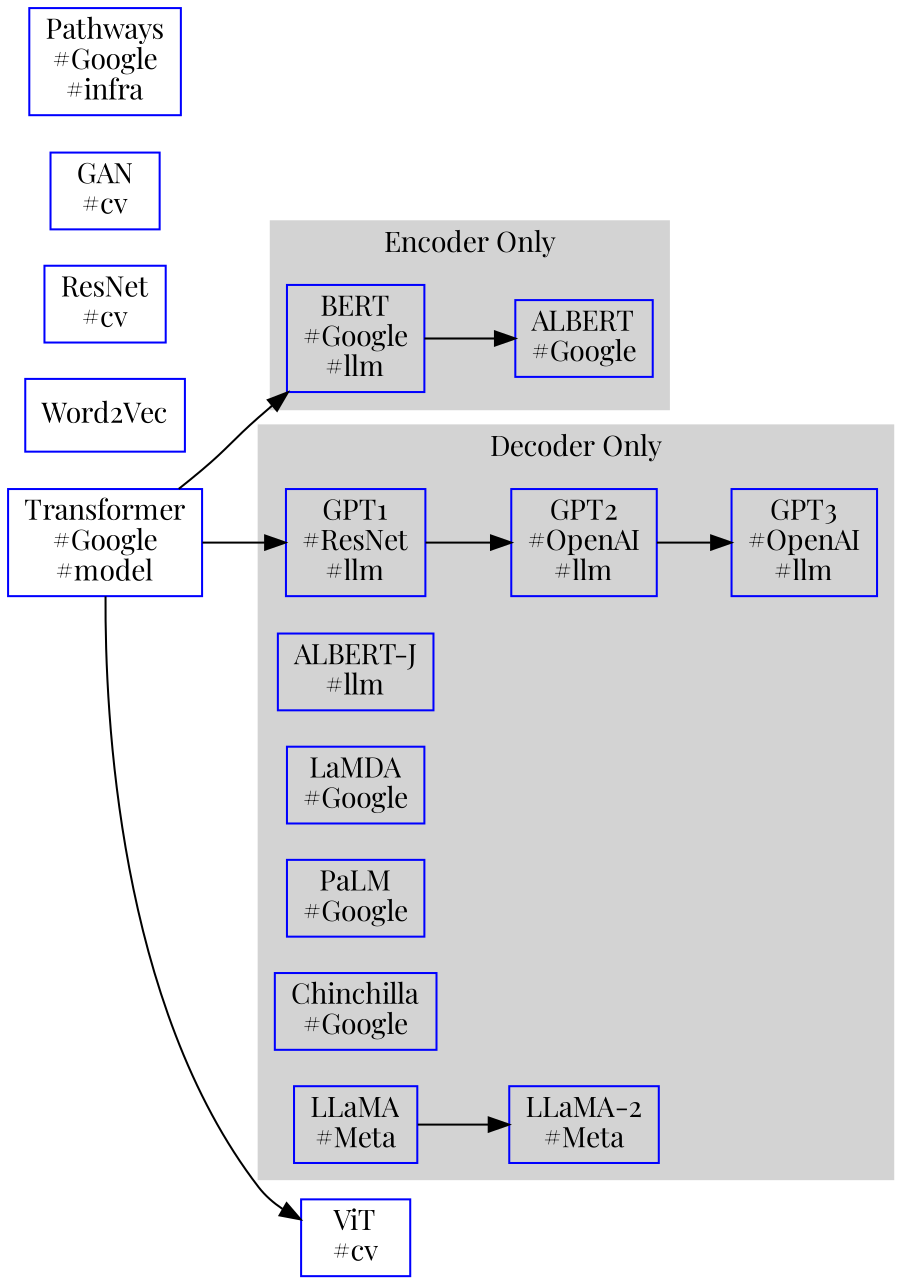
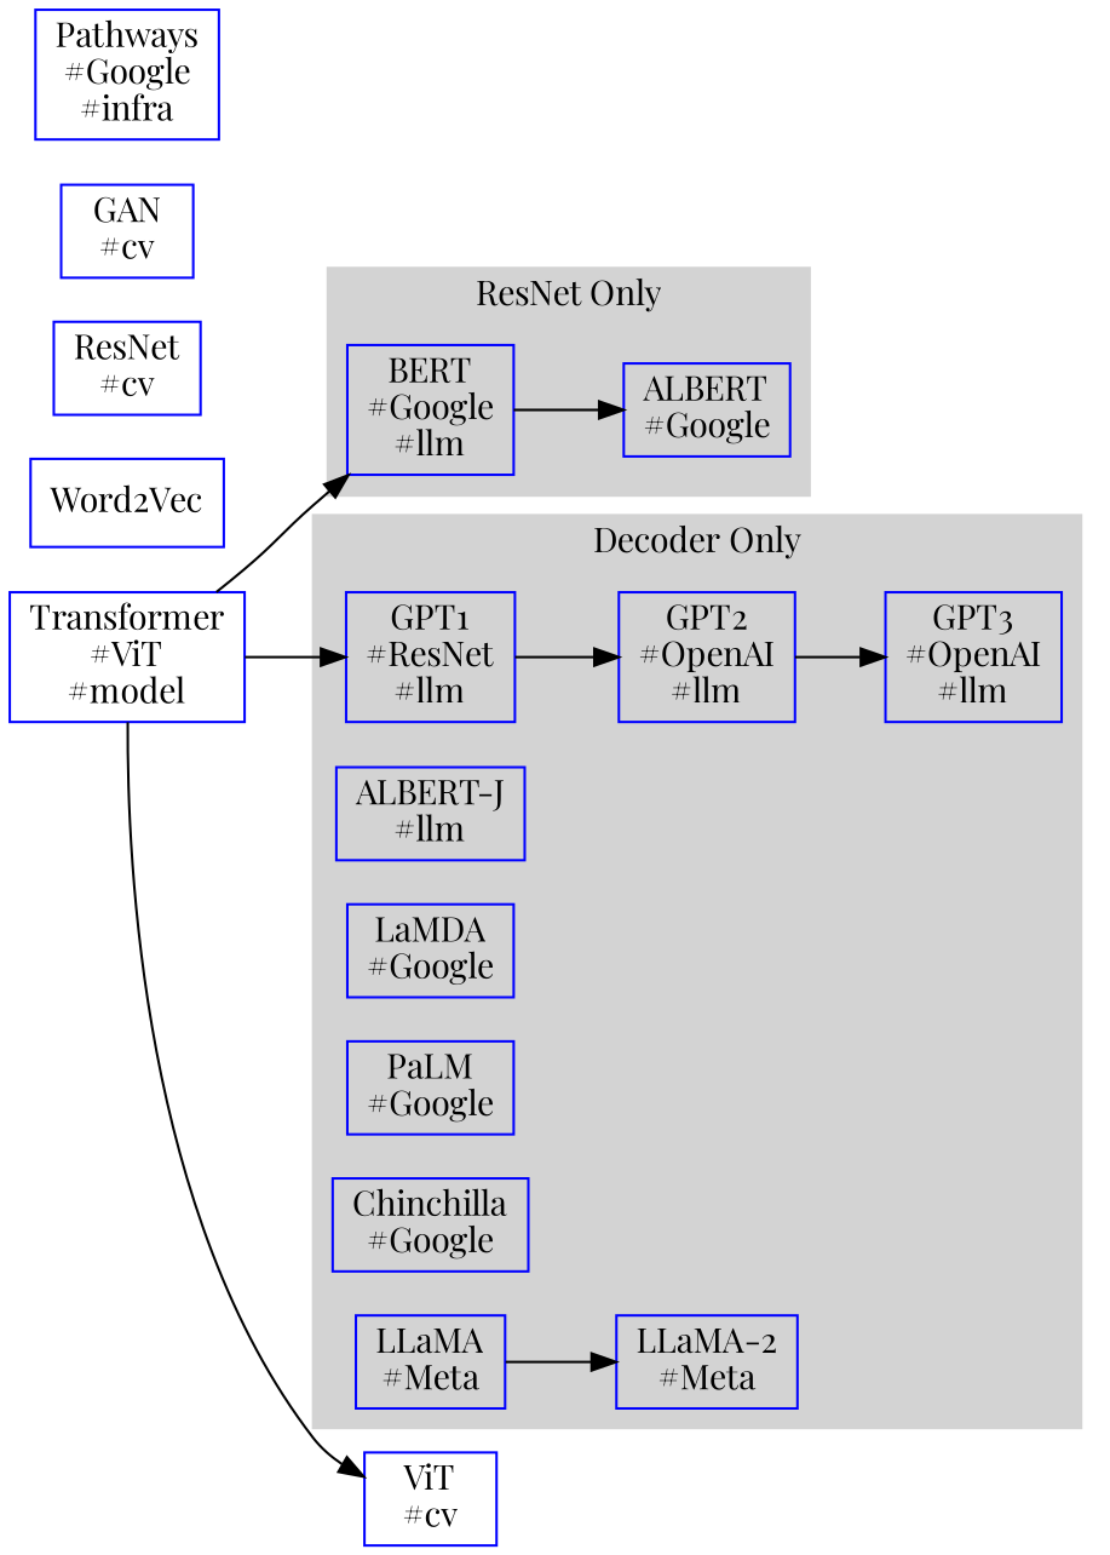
  digraph {
    compound=true
    fontname="Playfair Display"
    rankdir=LR
    node [color=blue fontname="Playfair Display" shape=box]
    edge [fontname="Playfair Display"]
    n1 [label="BERT\n#Google\n#llm"]
    n2 [label="ALBERT\n#Google"]
    n3 [label="GPT1\n#ResNet\n#llm"]
    n4 [label="GPT2\n#OpenAI\n#llm"]
    n5 [label="GPT3\n#OpenAI\n#llm"]
    n6 [label="ALBERT-J\n#llm"]
    n7 [label="LaMDA\n#Google"]
    n8 [label="PaLM\n#Google"]
    n9 [label="Chinchilla\n#Google"]
    n10 [label="LLaMA\n#Meta"]
    n11 [label="LLaMA-2\n#Meta"]
    n12 [label=Word2Vec]
-   n13 [label="Transformer\n#Google\n#model"]
+   n13 [label="Transformer\n#ViT\n#model"]
    n14 [label="ViT\n#cv"]
    n15 [label="ResNet\n#cv"]
    n16 [label="GAN\n#cv"]
    n17 [label="Pathways\n#Google\n#infra"]
    subgraph cluster_1 {
      color=lightgrey
-     label="Encoder Only"
+     label="ResNet Only"
      style=filled
      n1
      n2
    }
    subgraph cluster_2 {
      color=lightgrey
      label="Decoder Only"
      style=filled
      n3
      n4
      n5
      n6
      n7
      n8
      n9
      n10
      n11
    }
    n1 -> n2
    n3 -> n4
    n4 -> n5
    n10 -> n11
    n13 -> n1
    n13 -> n3
    n13 -> n14
  }
